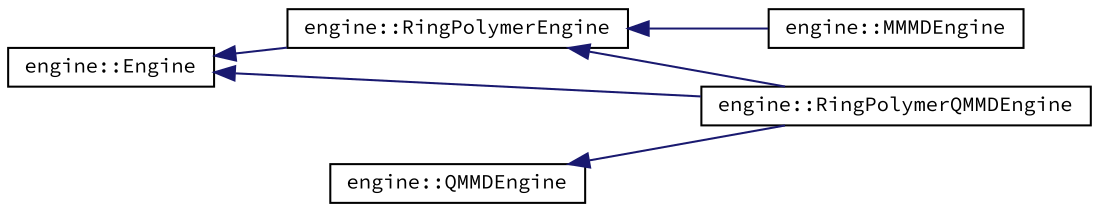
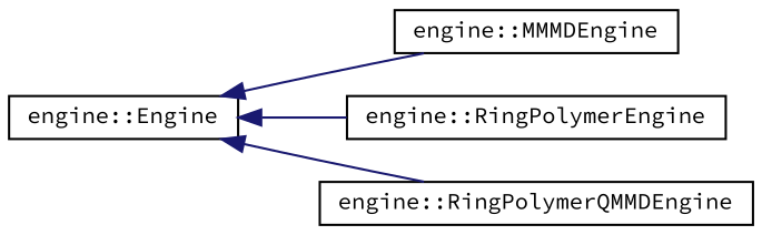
  digraph {
    fontname="Source Code Pro"
    rankdir=LR
    node [color=black fillcolor=white fontname="Source Code Pro" fontsize=10 shape=record style=filled]
    edge [color=midnightblue dir=back fontname="Source Code Pro" fontsize=10 labelfontname=Helvetica labelfontsize=10 style=solid]
    n1 [height=0.2 label="engine::Engine" width=0.4]
    n2 [height=0.2 label="engine::MMMDEngine" width=0.4]
    n3 [height=0.2 label="engine::RingPolymerEngine" width=0.4]
    n4 [height=0.2 label="engine::RingPolymerQMMDEngine" width=0.4]
-   n5 [height=0.2 label="engine::QMMDEngine" width=0.4]
-   n3 -> n2
+   n1 -> n2
    n1 -> n3
    n1 -> n4
-   n3 -> n4
-   n5 -> n4
  }
